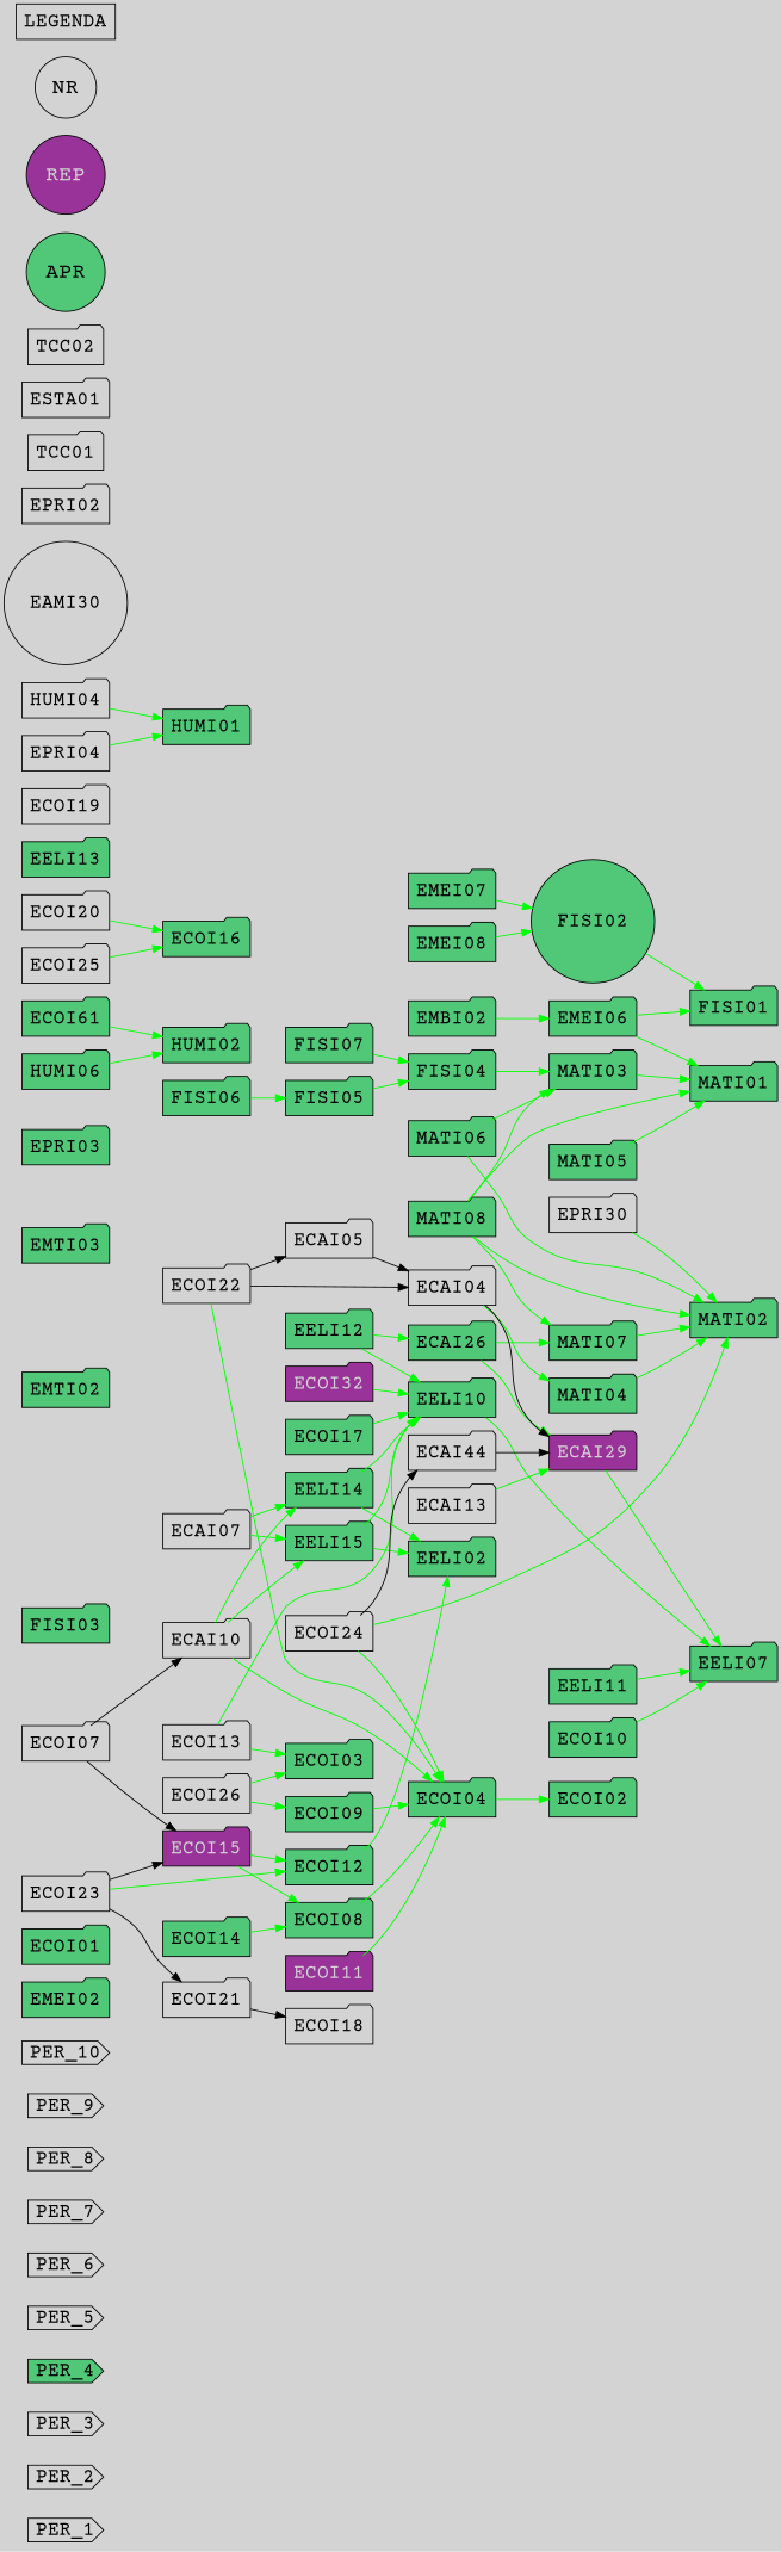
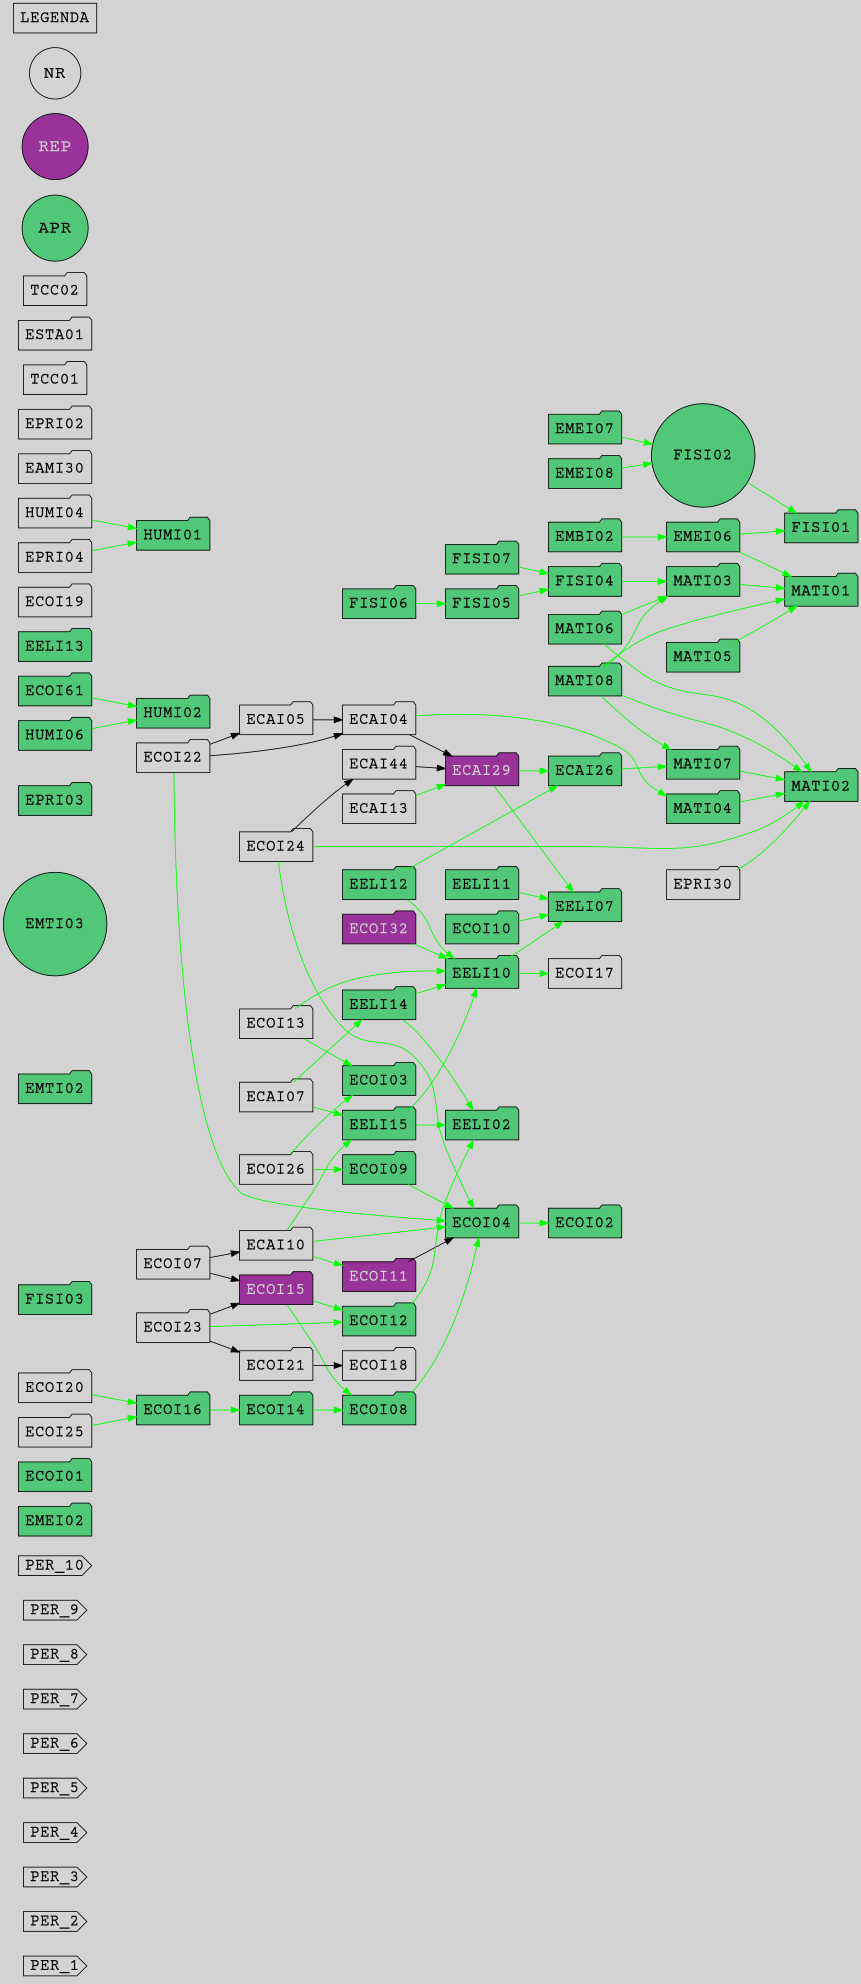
  digraph {
    bgcolor=lightgray
    fontname="Courier Prime"
    rankdir=LR
    node [fillcolor="#50c878 " fontcolor=Black fontname="Courier Prime" fontsize=20.0 shape=folder style=filled]
    edge [color=Green fontname="Courier Prime" weight=10]
    PER_1 [fillcolor="#d3d3d3" fontcolor=black shape=cds]
    PER_2 [fillcolor="#d3d3d3" fontcolor=black shape=cds]
    PER_3 [fillcolor="#d3d3d3" fontcolor=black shape=cds]
-   PER_4 [fillcolor="#50c878" fontcolor=black shape=cds]
+   PER_4 [fillcolor="#d3d3d3" fontcolor=black shape=cds]
    PER_5 [fillcolor="#d3d3d3" fontcolor=black shape=cds]
    PER_6 [fillcolor="#d3d3d3" fontcolor=black shape=cds]
    PER_7 [fillcolor="#d3d3d3" fontcolor=black shape=cds]
    PER_8 [fillcolor="#d3d3d3" fontcolor=black shape=cds]
    PER_9 [fillcolor="#d3d3d3" fontcolor=black shape=cds]
    PER_10 [fillcolor="#d3d3d3" fontcolor=black shape=cds]
    EMEI02
    ECOI01
    FISI02 [shape=circle]
    FISI01
    FISI03
    EMEI06
    MATI01
    MATI03
    ECOI04
    ECOI02
    EMTI02
-   EMTI03
+   EMTI03 [shape=circle]
    n23 [label=EPRI03]
    MATI06
    MATI02
    MATI07
    ECOI61
    HUMI02
    HUMI06
    ECOI08
    EMEI07
    EMEI08
    FISI04
    EMBI02
    MATI05
    MATI08
    MATI04
    ECOI09
    FISI05
    FISI07
    ECOI11 [fillcolor="#993399 " fontcolor=lightgrey]
    ECOI12
    EELI02
    ECOI14
    ECAI26
    ECOI10
    EELI07
    EELI10
    EELI11
    FISI06
    ECOI32 [fillcolor="#993399 " fontcolor=lightgrey]
    ECOI13 [fillcolor="#d3d3d3 " fontcolor=black]
    ECOI03
    EELI14
    EELI15
    ECOI15 [fillcolor="#993399 " fontcolor=lightgrey]
    ECAI29 [fillcolor="#993399 " fontcolor=lightgrey]
    EELI12
    ECOI16
    EELI13
    ECOI26 [fillcolor="#d3d3d3 " fontcolor=black]
    n62 [fillcolor="#d3d3d3 " fontcolor=black label=ECAI10]
    ECAI04 [fillcolor="#d3d3d3 " fontcolor=black]
    ECAI13 [fillcolor="#d3d3d3 " fontcolor=black]
    ECAI44 [fillcolor="#d3d3d3 " fontcolor=black]
    ECOI18 [fillcolor="#d3d3d3 " fontcolor=black]
    ECOI19 [fillcolor="#d3d3d3 " fontcolor=black]
-   ECOI17 [fillcolor="#50c878" fontcolor=black]
+   ECOI17 [fillcolor="#d3d3d3 " fontcolor=black]
    ECOI24 [fillcolor="#d3d3d3 " fontcolor=black]
    EPRI30 [fillcolor="#d3d3d3 " fontcolor=black]
    ECOI07 [fillcolor="#d3d3d3 " fontcolor=black]
    ECAI07 [fillcolor="#d3d3d3 " fontcolor=black]
    ECAI05 [fillcolor="#d3d3d3 " fontcolor=black]
    ECOI21 [fillcolor="#d3d3d3 " fontcolor=black]
    HUMI04 [fillcolor="#d3d3d3 " fontcolor=black]
    HUMI01
    EPRI04 [fillcolor="#d3d3d3 " fontcolor=black]
    ECOI22 [fillcolor="#d3d3d3 " fontcolor=black]
    ECOI23 [fillcolor="#d3d3d3 " fontcolor=black]
    ECOI20 [fillcolor="#d3d3d3 " fontcolor=black]
    ECOI25 [fillcolor="#d3d3d3 " fontcolor=black]
-   EAMI30 [fillcolor="#d3d3d3 " fontcolor=black shape=circle]
+   EAMI30 [fillcolor="#d3d3d3 " fontcolor=black]
    EPRI02 [fillcolor="#d3d3d3 " fontcolor=black]
    TCC01 [fillcolor="#d3d3d3 " fontcolor=black]
    ESTA01 [fillcolor="#d3d3d3 " fontcolor=black]
    TCC02 [fillcolor="#d3d3d3 " fontcolor=black]
    APR [fillcolor="#50c878" fontsize=22.0 shape=circle]
    REP [fillcolor="#993399" fontcolor=Lightgray fontsize=22.0 shape=circle]
    NR [fillcolor="#d3d3d3" fontsize=22.0 shape=circle]
    LEGENDA [fillcolor="#d3d3d3" fontcolor=black shape=box]
    FISI02 -> FISI01
    EMEI06 -> FISI01
    EMEI06 -> MATI01
    MATI03 -> MATI01
    ECOI04 -> ECOI02
    MATI06 -> MATI03
    MATI06 -> MATI02
    MATI07 -> MATI02
    ECOI61 -> HUMI02
    HUMI06 -> HUMI02
    ECOI08 -> ECOI04
    EMEI07 -> FISI02
    EMEI08 -> FISI02
    FISI04 -> MATI03
    EMBI02 -> EMEI06
    MATI05 -> MATI01
    MATI08 -> MATI01
    MATI08 -> MATI03
    MATI08 -> MATI02
    MATI08 -> MATI07
    MATI04 -> MATI02
    ECOI09 -> ECOI04
    FISI05 -> FISI04
    FISI07 -> FISI04
-   ECOI11 -> ECOI04
+   ECOI11 -> ECOI04 [color=Black]
    ECOI12 -> EELI02
    ECOI14 -> ECOI08
    ECAI26 -> MATI07
    ECOI10 -> EELI07
    EELI10 -> EELI07
    EELI11 -> EELI07
    FISI06 -> FISI05
    ECOI32 -> EELI10
    ECOI13 -> EELI10
    ECOI13 -> ECOI03
    EELI14 -> EELI02
    EELI14 -> EELI10
    EELI15 -> EELI02
    EELI15 -> EELI10
    ECOI15 -> ECOI08
    ECOI15 -> ECOI12
-   ECAI26 -> ECAI29
+   ECAI29 -> ECAI26
    ECAI29 -> EELI07
    EELI12 -> ECAI26
    EELI12 -> EELI10
+   ECOI16 -> ECOI14
    ECOI26 -> ECOI09
    ECOI26 -> ECOI03
    n62 -> ECOI04
-   n62 -> EELI14
+   n62 -> ECOI11
    n62 -> EELI15
    ECAI04 -> MATI04
    ECAI04 -> ECAI29 [color=Black]
    ECAI13 -> ECAI29
    ECAI44 -> ECAI29 [color=Black]
-   ECOI17 -> EELI10
+   EELI10 -> ECOI17
    ECOI24 -> ECOI04
    ECOI24 -> MATI02
    ECOI24 -> ECAI44 [color=Black]
    EPRI30 -> MATI02
    ECOI07 -> ECOI15 [color=Black]
    ECOI07 -> n62 [color=Black]
    ECAI07 -> EELI14
    ECAI07 -> EELI15
    ECAI05 -> ECAI04 [color=Black]
    ECOI21 -> ECOI18 [color=Black]
    HUMI04 -> HUMI01
    EPRI04 -> HUMI01
    ECOI22 -> ECOI04
    ECOI22 -> ECAI04 [color=Black]
    ECOI22 -> ECAI05 [color=Black]
    ECOI23 -> ECOI12
    ECOI23 -> ECOI15 [color=Black]
    ECOI23 -> ECOI21 [color=Black]
    ECOI20 -> ECOI16
    ECOI25 -> ECOI16
  }
